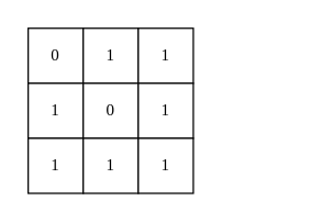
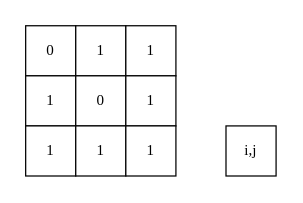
  <mxCell id="0" />
  <mxCell id="1" parent="0" />
  <mxCell id="2" value="&lt;font face=&quot;Lucida Console&quot;&gt;0&lt;/font&gt;" style="rounded=0;whiteSpace=wrap;html=1;" parent="1" vertex="1"><mxGeometry x="20" y="20" width="40" height="40" as="geometry" /></mxCell>
  <mxCell id="3" value="&lt;font face=&quot;Lucida Console&quot;&gt;1&lt;/font&gt;" style="rounded=0;whiteSpace=wrap;html=1;" parent="1" vertex="1"><mxGeometry x="60" y="20" width="40" height="40" as="geometry" /></mxCell>
  <mxCell id="4" value="&lt;font face=&quot;Lucida Console&quot;&gt;1&lt;/font&gt;" style="rounded=0;whiteSpace=wrap;html=1;" parent="1" vertex="1"><mxGeometry x="100" y="20" width="40" height="40" as="geometry" /></mxCell>
  <mxCell id="5" value="&lt;font face=&quot;Lucida Console&quot;&gt;1&lt;/font&gt;" style="rounded=0;whiteSpace=wrap;html=1;" parent="1" vertex="1"><mxGeometry x="20" y="60" width="40" height="40" as="geometry" /></mxCell>
  <mxCell id="6" value="&lt;font face=&quot;Lucida Console&quot;&gt;0&lt;/font&gt;" style="rounded=0;whiteSpace=wrap;html=1;" parent="1" vertex="1"><mxGeometry x="60" y="60" width="40" height="40" as="geometry" /></mxCell>
  <mxCell id="7" value="&lt;font face=&quot;Lucida Console&quot;&gt;1&lt;/font&gt;" style="rounded=0;whiteSpace=wrap;html=1;" parent="1" vertex="1"><mxGeometry x="100" y="60" width="40" height="40" as="geometry" /></mxCell>
  <mxCell id="8" value="&lt;font face=&quot;Lucida Console&quot;&gt;1&lt;/font&gt;" style="rounded=0;whiteSpace=wrap;html=1;" vertex="1" parent="1"><mxGeometry x="20" y="100" width="40" height="40" as="geometry" /></mxCell>
  <mxCell id="9" value="&lt;font face=&quot;Lucida Console&quot;&gt;1&lt;/font&gt;" style="rounded=0;whiteSpace=wrap;html=1;" vertex="1" parent="1"><mxGeometry x="60" y="100" width="40" height="40" as="geometry" /></mxCell>
  <mxCell id="10" value="&lt;font face=&quot;Lucida Console&quot;&gt;1&lt;/font&gt;" style="rounded=0;whiteSpace=wrap;html=1;" vertex="1" parent="1"><mxGeometry x="100" y="100" width="40" height="40" as="geometry" /></mxCell>
+ <mxCell id="11" value="&lt;font face=&quot;Lucida Console&quot;&gt;i,j&lt;/font&gt;" style="rounded=0;whiteSpace=wrap;html=1;" vertex="1" parent="1"><mxGeometry x="180" y="100" width="40" height="40" as="geometry" /></mxCell>
